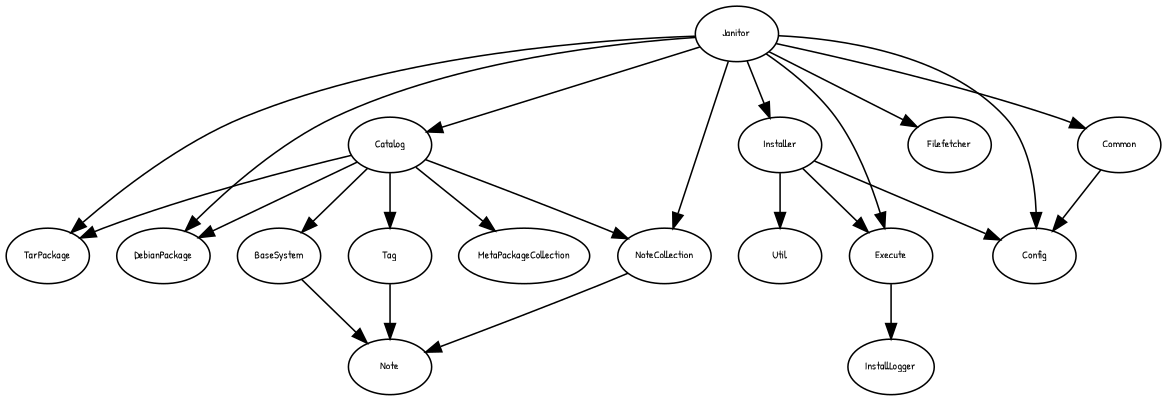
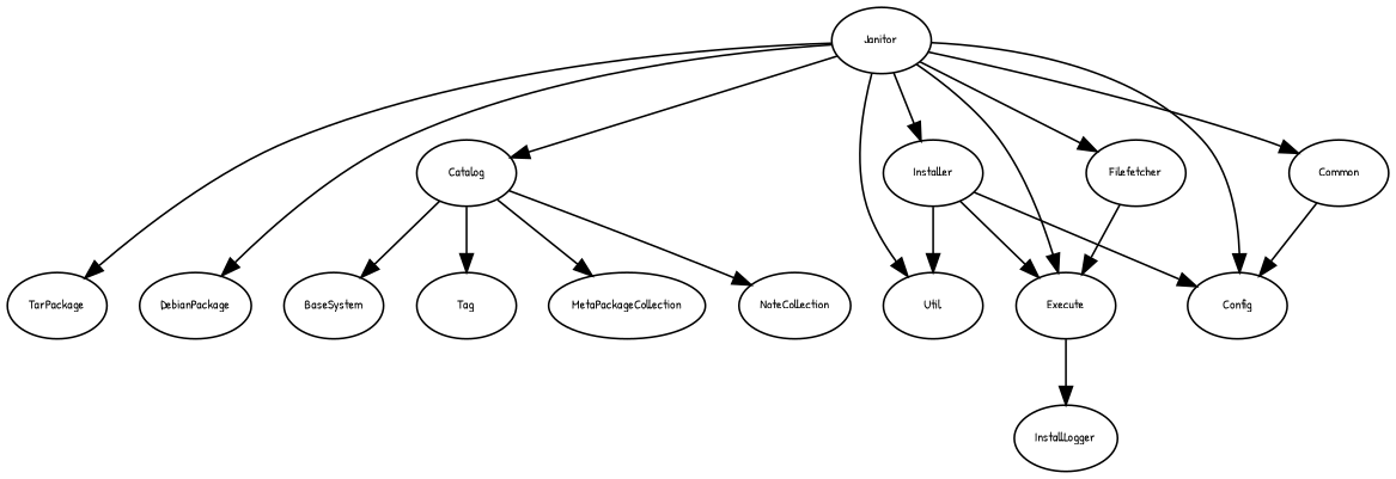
  digraph {
    fontname="Patrick Hand"
    node [fontname="Patrick Hand" fontsize=7]
    edge [fontname="Patrick Hand"]
    Janitor
    Catalog
    TarPackage
    Util
    Installer
    Execute
    Filefetcher
    Config
    Common
    DebianPackage
    BaseSystem
    Tag
    NoteCollection
    MetaPackageCollection
    InstallLogger
-   Note
    Janitor -> Catalog
    Janitor -> TarPackage
-   Janitor -> NoteCollection
+   Janitor -> Util
    Janitor -> Installer
    Janitor -> Execute
    Janitor -> Filefetcher
    Janitor -> Config
    Janitor -> Common
    Janitor -> DebianPackage
-   Catalog -> TarPackage
-   Catalog -> DebianPackage
    Catalog -> BaseSystem
    Catalog -> Tag
    Catalog -> NoteCollection
    Catalog -> MetaPackageCollection
    Installer -> Util
    Installer -> Execute
    Installer -> Config
    Execute -> InstallLogger
+   Filefetcher -> Execute
    Common -> Config
-   BaseSystem -> Note
-   Tag -> Note
-   NoteCollection -> Note
  }
